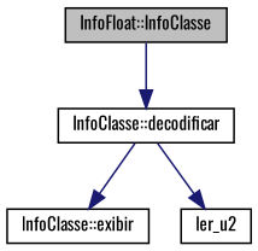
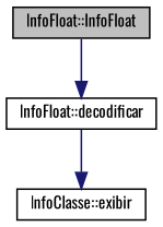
  digraph {
    fontname=Oswald
    rankdir=TB
    node [color=black fillcolor=white fontname=Oswald fontsize=10 shape=record style=filled]
    edge [color=midnightblue fontname=Oswald fontsize=10 labelfontname=Helvetica labelfontsize=10 style=solid]
-   n1 [fillcolor=grey75 fontcolor=black height=0.2 label="InfoFloat::InfoClasse" width=0.4]
-   n2 [height=0.2 label="InfoClasse::decodificar" width=0.4]
+   n1 [fillcolor=grey75 fontcolor=black height=0.2 label="InfoFloat::InfoFloat" width=0.4]
+   n2 [height=0.2 label="InfoFloat::decodificar" width=0.4]
    n3 [height=0.2 label="InfoClasse::exibir" width=0.4]
-   n4 [height=0.2 label=ler_u2 width=0.4]
    n1 -> n2
    n2 -> n3
-   n2 -> n4
  }
